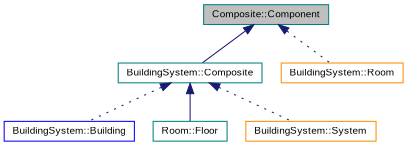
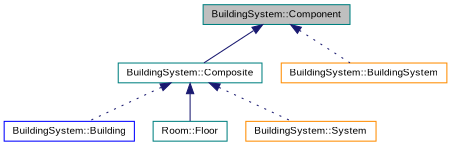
  digraph {
    fontname="Liberation Sans"
    node [color=teal fillcolor=white fontname="Liberation Sans" fontsize=10 shape=record style=filled]
    edge [color=midnightblue dir=back fontname="Liberation Sans" fontsize=10 labelfontname=Helvetica labelfontsize=10 style=dotted]
-   n1 [fillcolor=grey75 fontcolor=black height=0.2 label="Composite::Component" width=0.4]
+   n1 [fillcolor=grey75 fontcolor=black height=0.2 label="BuildingSystem::Component" width=0.4]
    n2 [height=0.2 label="BuildingSystem::Composite" width=0.4]
-   n3 [color=darkorange height=0.2 label="BuildingSystem::Room" width=0.4]
+   n3 [color=darkorange height=0.2 label="BuildingSystem::BuildingSystem" width=0.4]
    n4 [color=blue height=0.2 label="BuildingSystem::Building" width=0.4]
    n5 [height=0.2 label="Room::Floor" width=0.4]
    n6 [color=darkorange height=0.2 label="BuildingSystem::System" width=0.4]
    n1 -> n2 [style=solid]
    n1 -> n3
    n2 -> n4
    n2 -> n5 [style=solid]
    n2 -> n6
  }
